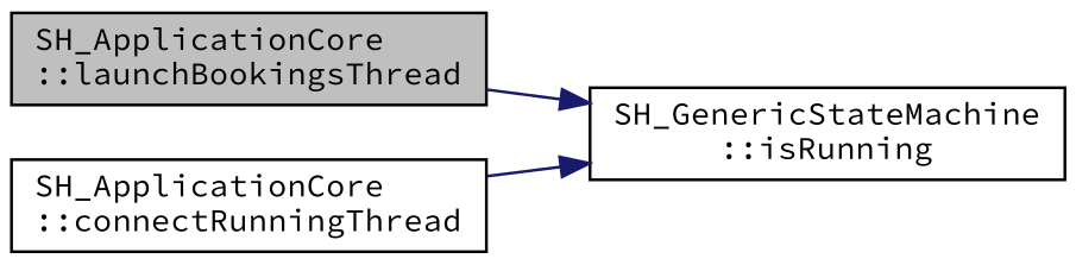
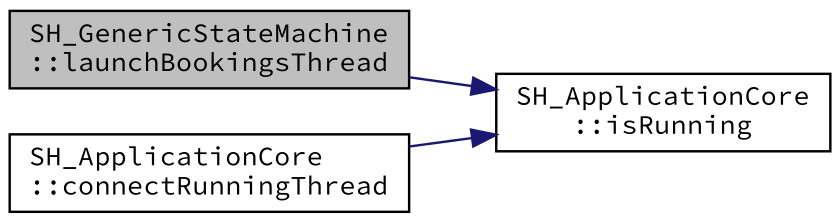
  digraph {
    fontname="Source Code Pro"
    rankdir=LR
    node [color=black fontname="Source Code Pro" fontsize=11 shape=record]
    edge [color=midnightblue fontname="Source Code Pro" fontsize=11 labelfontname=Verdana labelfontsize=11 style=solid]
-   n1 [fillcolor=grey75 fontcolor=black height=0.2 label="SH_ApplicationCore\l::launchBookingsThread" style=filled width=0.4]
-   n2 [height=0.2 label="SH_GenericStateMachine\l::isRunning" width=0.4]
+   n1 [fillcolor=grey75 fontcolor=black height=0.2 label="SH_GenericStateMachine\l::launchBookingsThread" style=filled width=0.4]
+   n2 [height=0.2 label="SH_ApplicationCore\l::isRunning" width=0.4]
    n3 [height=0.2 label="SH_ApplicationCore\l::connectRunningThread" width=0.4]
    n1 -> n2
    n3 -> n2
  }
